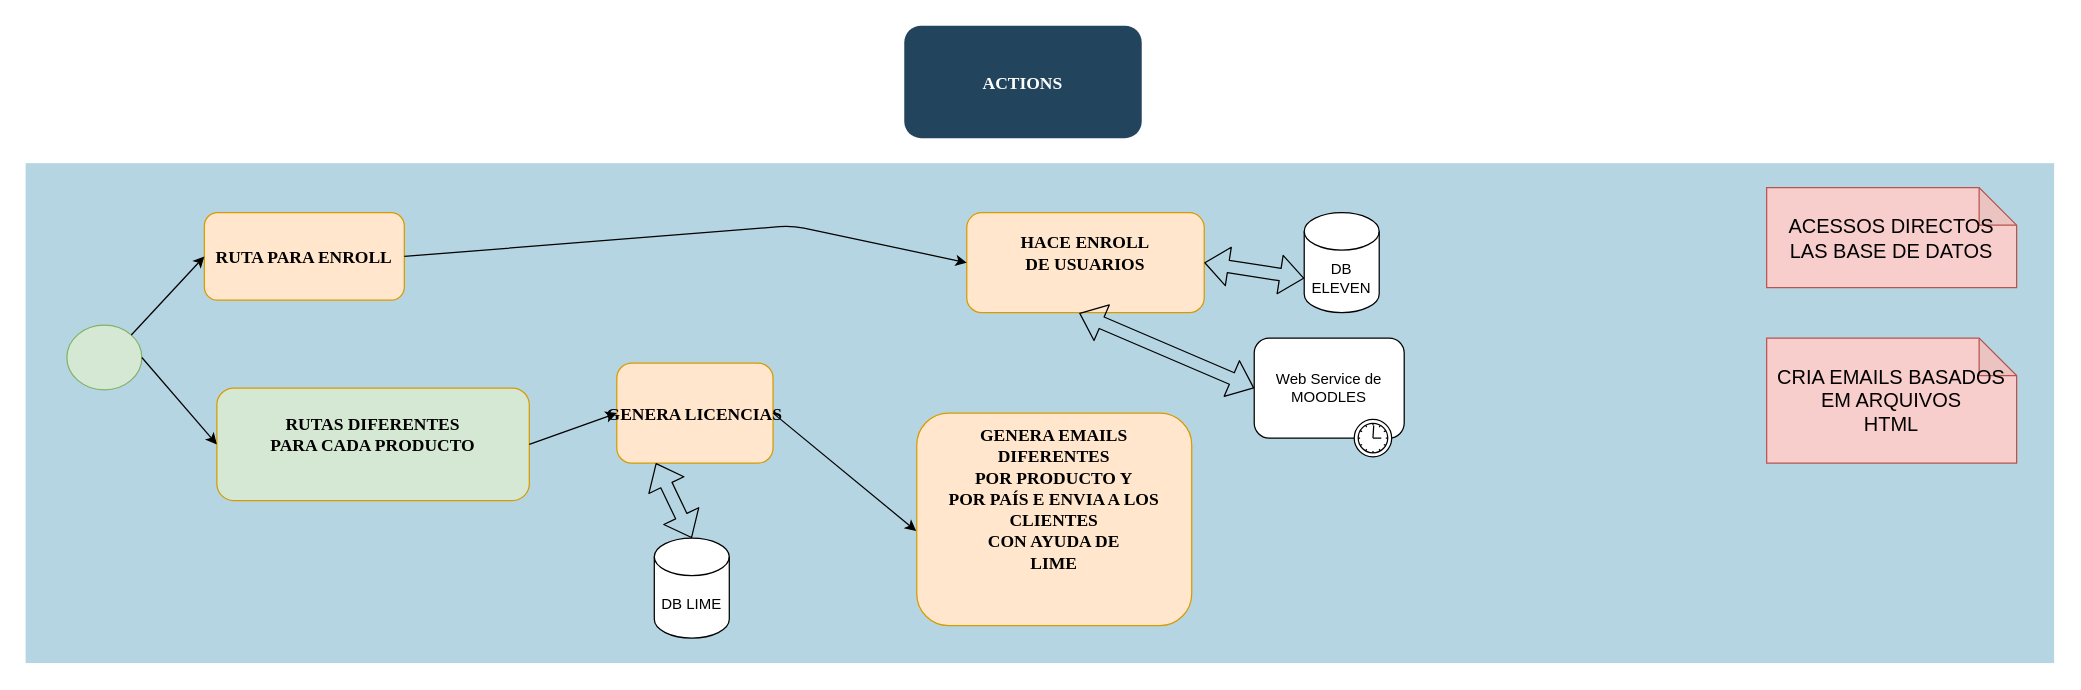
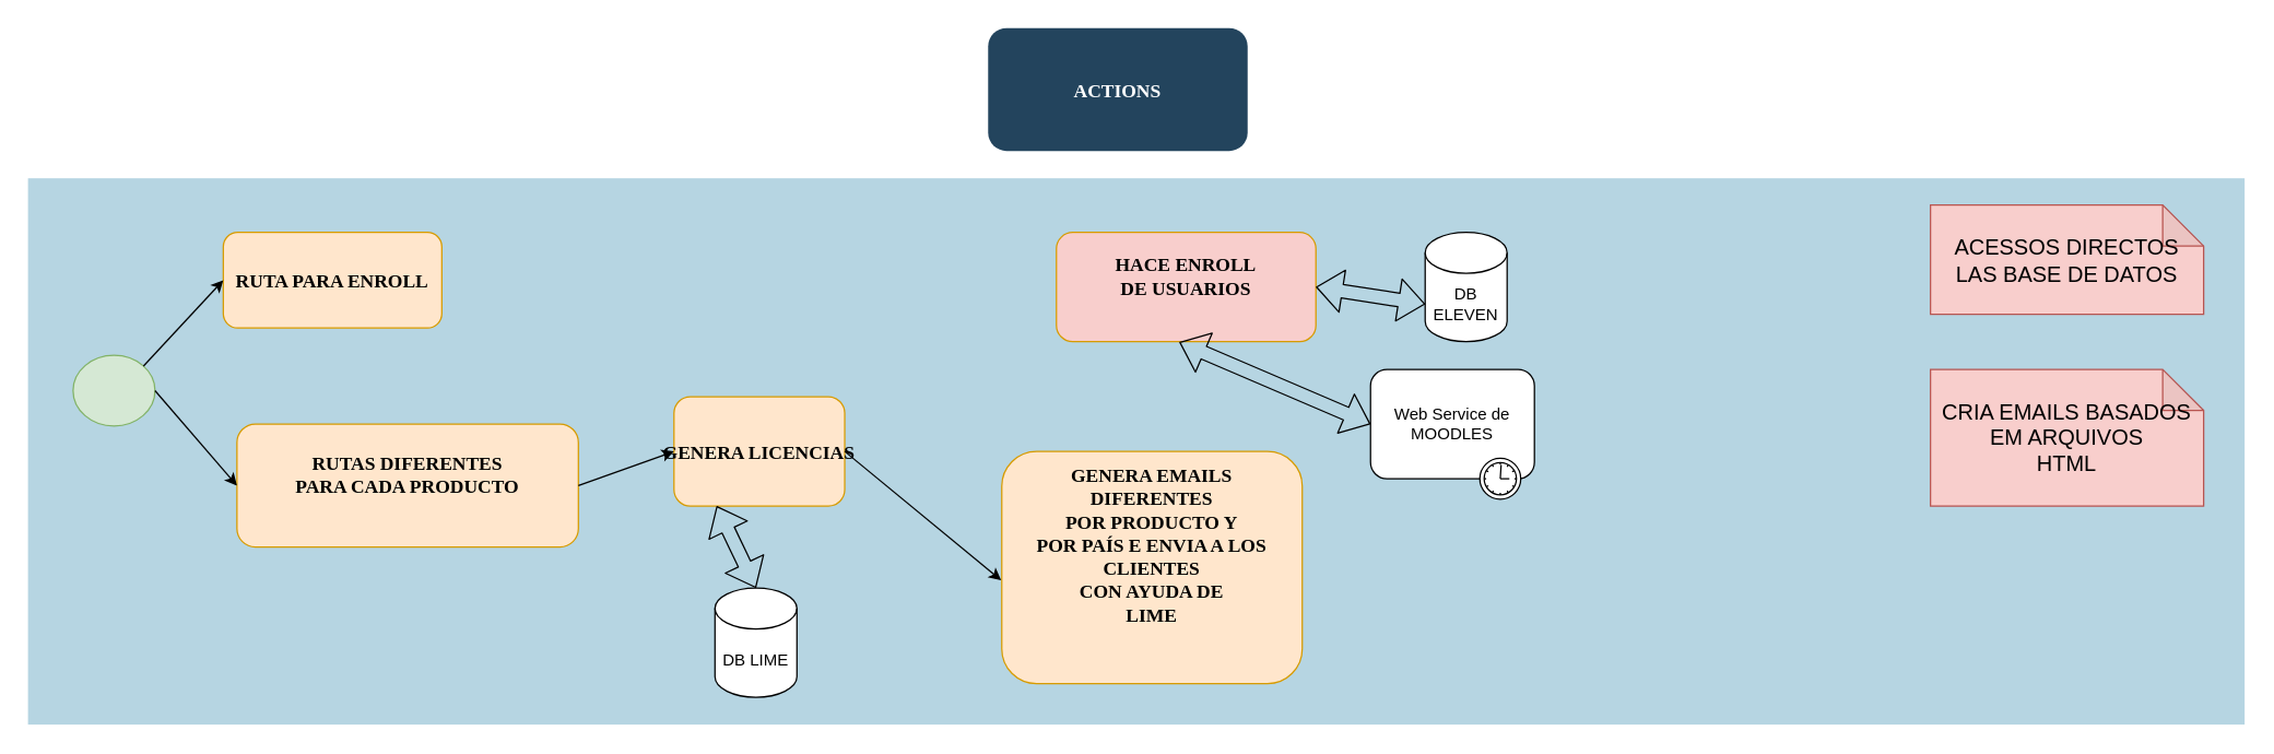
  <mxCell id="0" />
  <mxCell id="1" parent="0" />
  <mxCell id="2" value="" style="fillColor=#10739E;strokeColor=none;opacity=30;" parent="1" vertex="1"><mxGeometry x="20" y="130" width="1623" height="400" as="geometry" /></mxCell>
  <mxCell id="3" value="ACTIONS" style="rounded=1;fillColor=#23445D;gradientColor=none;strokeColor=none;fontColor=#FFFFFF;fontStyle=1;fontFamily=Tahoma;fontSize=14" parent="1" vertex="1"><mxGeometry x="723" y="20" width="190" height="90" as="geometry" /></mxCell>
  <mxCell id="4" value="GENERA LICENCIAS" style="rounded=1;fillColor=#ffe6cc;strokeColor=#d79b00;fontStyle=1;fontFamily=Tahoma;fontSize=14" parent="1" vertex="1"><mxGeometry x="493" y="290" width="125" height="80" as="geometry" /></mxCell>
- <mxCell id="5" value="RUTAS DIFERENTES&#10;PARA CADA PRODUCTO&#10;" style="rounded=1;fillColor=#d5e8d4;strokeColor=#d79b00;fontStyle=1;fontFamily=Tahoma;fontSize=14;" vertex="1" parent="1"><mxGeometry x="173" y="310" width="250" height="90" as="geometry" /></mxCell>
+ <mxCell id="5" value="RUTAS DIFERENTES&#10;PARA CADA PRODUCTO&#10;" style="rounded=1;fillColor=#ffe6cc;strokeColor=#d79b00;fontStyle=1;fontFamily=Tahoma;fontSize=14" vertex="1" parent="1"><mxGeometry x="173" y="310" width="250" height="90" as="geometry" /></mxCell>
  <mxCell id="6" value="" style="ellipse;whiteSpace=wrap;html=1;fillColor=#d5e8d4;strokeColor=#82b366;" vertex="1" parent="1"><mxGeometry x="53" y="259.63" width="60" height="51.75" as="geometry" /></mxCell>
  <mxCell id="7" value="" style="endArrow=classic;html=1;exitX=1;exitY=0.5;exitDx=0;exitDy=0;entryX=0;entryY=0.5;entryDx=0;entryDy=0;" edge="1" parent="1" source="6" target="5"><mxGeometry width="50" height="50" relative="1" as="geometry"><mxPoint x="813" y="300" as="sourcePoint" /><mxPoint x="163" y="286" as="targetPoint" /></mxGeometry></mxCell>
  <mxCell id="8" value="" style="endArrow=classic;html=1;exitX=1;exitY=0.5;exitDx=0;exitDy=0;entryX=0;entryY=0.5;entryDx=0;entryDy=0;" edge="1" parent="1" source="5" target="4"><mxGeometry width="50" height="50" relative="1" as="geometry"><mxPoint x="813" y="300" as="sourcePoint" /><mxPoint x="863" y="250" as="targetPoint" /></mxGeometry></mxCell>
  <mxCell id="9" value="DB LIME" style="shape=cylinder3;whiteSpace=wrap;html=1;boundedLbl=1;backgroundOutline=1;size=15;" vertex="1" parent="1"><mxGeometry x="523" y="430" width="60" height="80" as="geometry" /></mxCell>
  <mxCell id="10" value="" style="shape=flexArrow;endArrow=classic;startArrow=classic;html=1;exitX=0.5;exitY=0;exitDx=0;exitDy=0;exitPerimeter=0;entryX=0.25;entryY=1;entryDx=0;entryDy=0;" edge="1" parent="1" source="9" target="4"><mxGeometry width="50" height="50" relative="1" as="geometry"><mxPoint x="813" y="300" as="sourcePoint" /><mxPoint x="863" y="250" as="targetPoint" /></mxGeometry></mxCell>
  <mxCell id="11" value="&lt;div style=&quot;font-size: 16px&quot;&gt;&lt;font style=&quot;font-size: 16px&quot;&gt;ACESSOS DIRECTOS&lt;/font&gt;&lt;/div&gt;&lt;div style=&quot;font-size: 16px&quot;&gt;&lt;font style=&quot;font-size: 16px&quot;&gt;LAS BASE DE DATOS &lt;br&gt;&lt;/font&gt;&lt;/div&gt;" style="shape=note;whiteSpace=wrap;html=1;backgroundOutline=1;darkOpacity=0.05;fillColor=#f8cecc;strokeColor=#b85450;" vertex="1" parent="1"><mxGeometry x="1413" y="149.63" width="200" height="80" as="geometry" /></mxCell>
  <mxCell id="12" value="DB ELEVEN" style="shape=cylinder3;whiteSpace=wrap;html=1;boundedLbl=1;backgroundOutline=1;size=15;" vertex="1" parent="1"><mxGeometry x="1043" y="169.63" width="60" height="80" as="geometry" /></mxCell>
- <mxCell id="13" value="HACE ENROLL&#10;DE USUARIOS&#10;" style="rounded=1;fillColor=#ffe6cc;strokeColor=#d79b00;fontStyle=1;fontFamily=Tahoma;fontSize=14" vertex="1" parent="1"><mxGeometry x="773" y="169.63" width="190" height="80" as="geometry" /></mxCell>
+ <mxCell id="13" value="HACE ENROLL&#10;DE USUARIOS&#10;" style="rounded=1;fillColor=#f8cecc;strokeColor=#d79b00;fontStyle=1;fontFamily=Tahoma;fontSize=14;" vertex="1" parent="1"><mxGeometry x="773" y="169.63" width="190" height="80" as="geometry" /></mxCell>
  <mxCell id="14" value="RUTA PARA ENROLL" style="rounded=1;fillColor=#ffe6cc;strokeColor=#d79b00;fontStyle=1;fontFamily=Tahoma;fontSize=14" vertex="1" parent="1"><mxGeometry x="163" y="169.63" width="160" height="70" as="geometry" /></mxCell>
  <mxCell id="15" value="" style="endArrow=classic;html=1;exitX=1;exitY=0;exitDx=0;exitDy=0;entryX=0;entryY=0.5;entryDx=0;entryDy=0;" edge="1" parent="1" source="6" target="14"><mxGeometry width="50" height="50" relative="1" as="geometry"><mxPoint x="813" y="300" as="sourcePoint" /><mxPoint x="863" y="250" as="targetPoint" /></mxGeometry></mxCell>
- <mxCell id="16" value="" style="endArrow=classic;html=1;exitX=1;exitY=0.5;exitDx=0;exitDy=0;entryX=0;entryY=0.5;entryDx=0;entryDy=0;" edge="1" parent="1" source="14" target="13"><mxGeometry width="50" height="50" relative="1" as="geometry"><mxPoint x="813" y="300" as="sourcePoint" /><mxPoint x="863" y="250" as="targetPoint" /><Array as="points"><mxPoint x="633" y="180" /></Array></mxGeometry></mxCell>
  <mxCell id="17" value="" style="shape=flexArrow;endArrow=classic;startArrow=classic;html=1;exitX=0;exitY=0;exitDx=0;exitDy=52.5;exitPerimeter=0;entryX=1;entryY=0.5;entryDx=0;entryDy=0;" edge="1" parent="1" source="12" target="13"><mxGeometry width="50" height="50" relative="1" as="geometry"><mxPoint x="837.75" y="390" as="sourcePoint" /><mxPoint x="825.25" y="330" as="targetPoint" /></mxGeometry></mxCell>
  <mxCell id="18" value="&lt;div&gt;Web Service de &lt;br&gt;&lt;/div&gt;&lt;div&gt;MOODLES&lt;br&gt;&lt;/div&gt;" style="html=1;whiteSpace=wrap;rounded=1;dropTarget=0;" vertex="1" parent="1"><mxGeometry x="1003" y="270" width="120" height="80" as="geometry" /></mxCell>
  <mxCell id="19" value="" style="shape=mxgraph.bpmn.timer_start;perimeter=ellipsePerimeter;html=1;verticalLabelPosition=bottom;verticalAlign=top;outlineConnect=0;" vertex="1" parent="18"><mxGeometry x="1" y="1" width="30" height="30" relative="1" as="geometry"><mxPoint x="-40" y="-15" as="offset" /></mxGeometry></mxCell>
  <mxCell id="20" value="" style="shape=flexArrow;endArrow=classic;startArrow=classic;html=1;exitX=0;exitY=0.5;exitDx=0;exitDy=0;" edge="1" parent="1" source="18"><mxGeometry width="50" height="50" relative="1" as="geometry"><mxPoint x="813" y="300" as="sourcePoint" /><mxPoint x="863" y="250" as="targetPoint" /></mxGeometry></mxCell>
  <mxCell id="21" value="GENERA EMAILS&#10;DIFERENTES&#10;POR PRODUCTO Y&#10;POR PAÍS E ENVIA A LOS &#10;CLIENTES &#10;CON AYUDA DE &#10;LIME&#10;&#10;" style="rounded=1;fillColor=#ffe6cc;strokeColor=#d79b00;fontStyle=1;fontFamily=Tahoma;fontSize=14" vertex="1" parent="1"><mxGeometry x="733" y="330" width="220" height="170" as="geometry" /></mxCell>
  <mxCell id="22" value="&lt;div style=&quot;font-size: 16px&quot;&gt;&lt;font style=&quot;font-size: 16px&quot;&gt;CRIA EMAILS BASADOS&lt;/font&gt;&lt;/div&gt;&lt;div style=&quot;font-size: 16px&quot;&gt;&lt;font style=&quot;font-size: 16px&quot;&gt;EM ARQUIVOS&lt;/font&gt;&lt;/div&gt;&lt;div style=&quot;font-size: 16px&quot;&gt;&lt;font style=&quot;font-size: 16px&quot;&gt;HTML&lt;br&gt;&lt;/font&gt;&lt;/div&gt;" style="shape=note;whiteSpace=wrap;html=1;backgroundOutline=1;darkOpacity=0.05;fillColor=#f8cecc;strokeColor=#b85450;" vertex="1" parent="1"><mxGeometry x="1413" y="270" width="200" height="100" as="geometry" /></mxCell>
  <mxCell id="23" value="" style="endArrow=classic;html=1;entryX=-0.002;entryY=0.555;entryDx=0;entryDy=0;exitX=1;exitY=0.5;exitDx=0;exitDy=0;entryPerimeter=0;" edge="1" parent="1" source="4" target="21"><mxGeometry width="50" height="50" relative="1" as="geometry"><mxPoint x="813" y="300" as="sourcePoint" /><mxPoint x="863" y="250" as="targetPoint" /></mxGeometry></mxCell>
